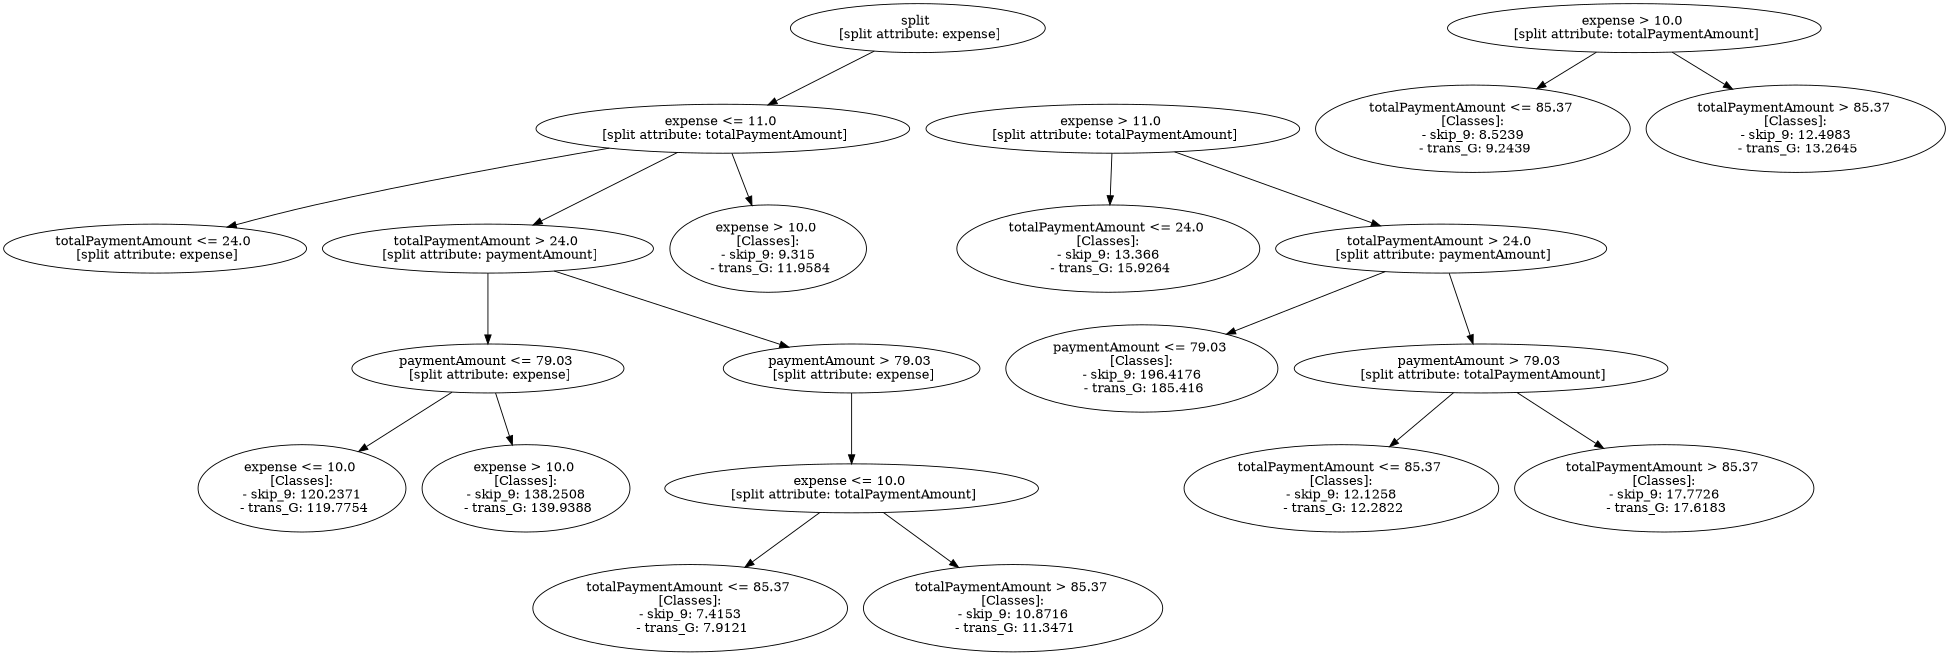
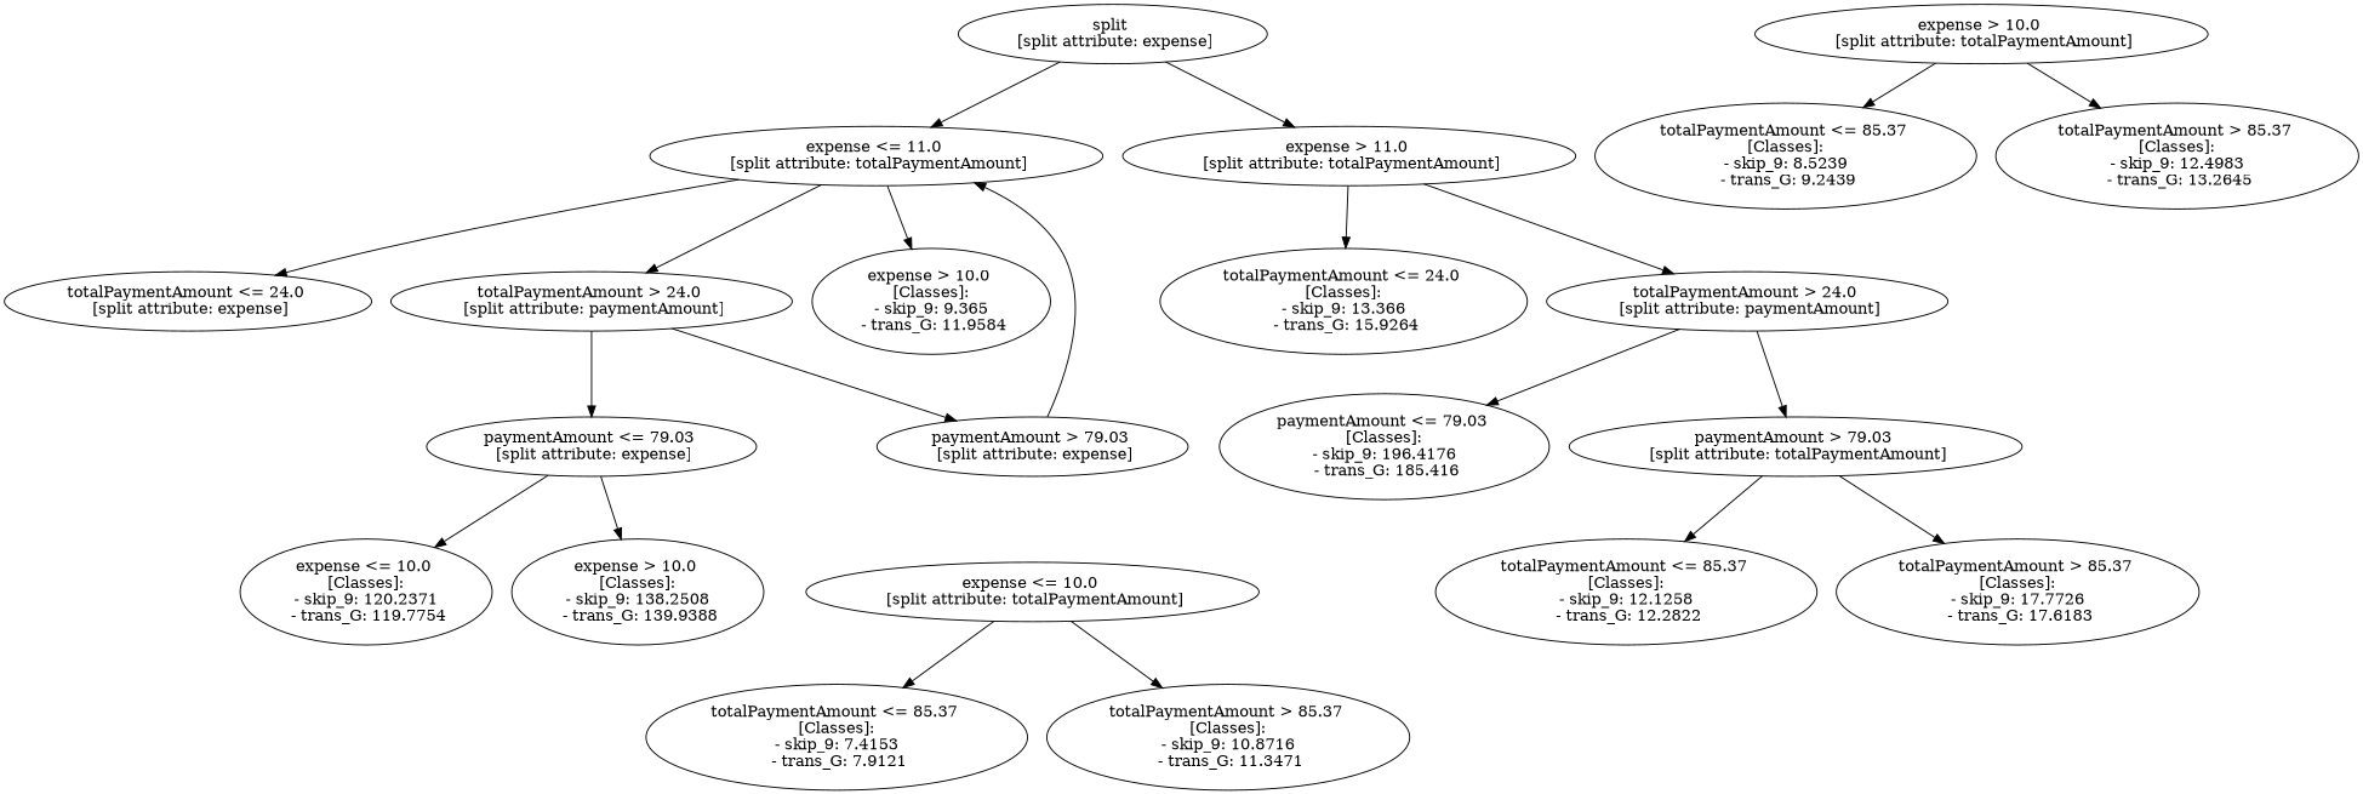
  digraph {
    n1 [label="split \n [split attribute: expense]"]
    n2 [label="expense <= 11.0 \n [split attribute: totalPaymentAmount]"]
    n3 [label="expense > 11.0 \n [split attribute: totalPaymentAmount]"]
    n4 [label="totalPaymentAmount <= 24.0 \n [split attribute: expense]"]
    n5 [label="totalPaymentAmount > 24.0 \n [split attribute: paymentAmount]"]
-   n6 [label="expense > 10.0 \n [Classes]: \n - skip_9: 9.315 \n - trans_G: 11.9584"]
+   n6 [label="expense > 10.0 \n [Classes]: \n - skip_9: 9.365 \n - trans_G: 11.9584"]
    n7 [label="totalPaymentAmount <= 24.0 \n [Classes]: \n - skip_9: 13.366 \n - trans_G: 15.9264"]
    n8 [label="totalPaymentAmount > 24.0 \n [split attribute: paymentAmount]"]
    n9 [label="paymentAmount <= 79.03 \n [split attribute: expense]"]
    n10 [label="paymentAmount > 79.03 \n [split attribute: expense]"]
    n11 [label="expense <= 10.0 \n [Classes]: \n - skip_9: 120.2371 \n - trans_G: 119.7754"]
    n12 [label="expense > 10.0 \n [Classes]: \n - skip_9: 138.2508 \n - trans_G: 139.9388"]
    n13 [label="expense <= 10.0 \n [split attribute: totalPaymentAmount]"]
    n14 [label="totalPaymentAmount <= 85.37 \n [Classes]: \n - skip_9: 7.4153 \n - trans_G: 7.9121"]
    n15 [label="totalPaymentAmount > 85.37 \n [Classes]: \n - skip_9: 10.8716 \n - trans_G: 11.3471"]
    n16 [label="expense > 10.0 \n [split attribute: totalPaymentAmount]"]
    n17 [label="totalPaymentAmount <= 85.37 \n [Classes]: \n - skip_9: 8.5239 \n - trans_G: 9.2439"]
    n18 [label="totalPaymentAmount > 85.37 \n [Classes]: \n - skip_9: 12.4983 \n - trans_G: 13.2645"]
    n19 [label="paymentAmount <= 79.03 \n [Classes]: \n - skip_9: 196.4176 \n - trans_G: 185.416"]
    n20 [label="paymentAmount > 79.03 \n [split attribute: totalPaymentAmount]"]
    n21 [label="totalPaymentAmount <= 85.37 \n [Classes]: \n - skip_9: 12.1258 \n - trans_G: 12.2822"]
    n22 [label="totalPaymentAmount > 85.37 \n [Classes]: \n - skip_9: 17.7726 \n - trans_G: 17.6183"]
    n1 -> n2
+   n1 -> n3
    n2 -> n4
    n2 -> n5
    n2 -> n6
    n3 -> n7
    n3 -> n8
    n5 -> n9
    n5 -> n10
    n8 -> n19
    n8 -> n20
    n9 -> n11
    n9 -> n12
-   n10 -> n13
+   n10 -> n2
    n13 -> n14
    n13 -> n15
    n16 -> n17
    n16 -> n18
    n20 -> n21
    n20 -> n22
  }
